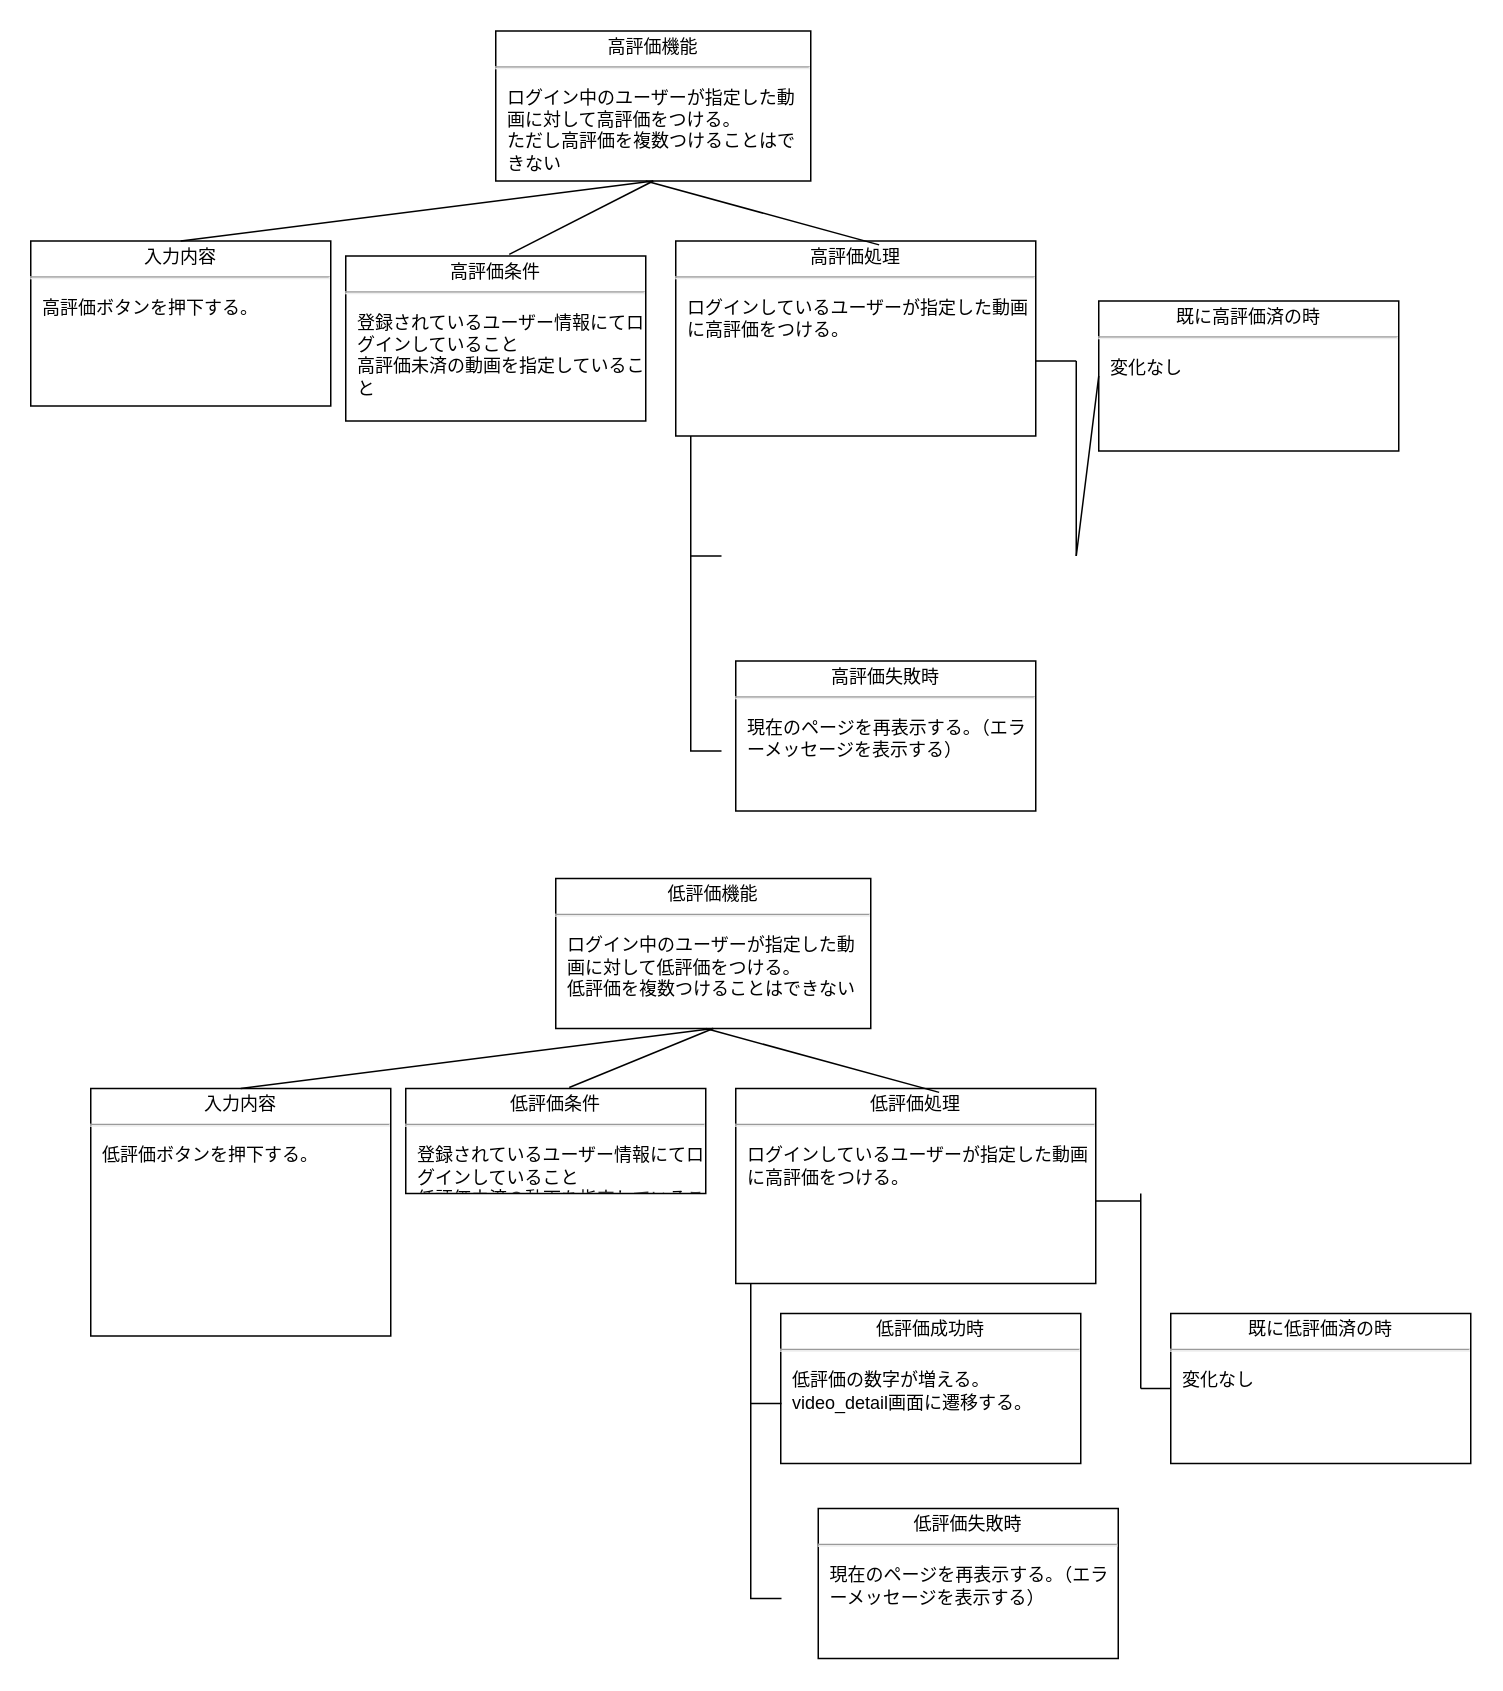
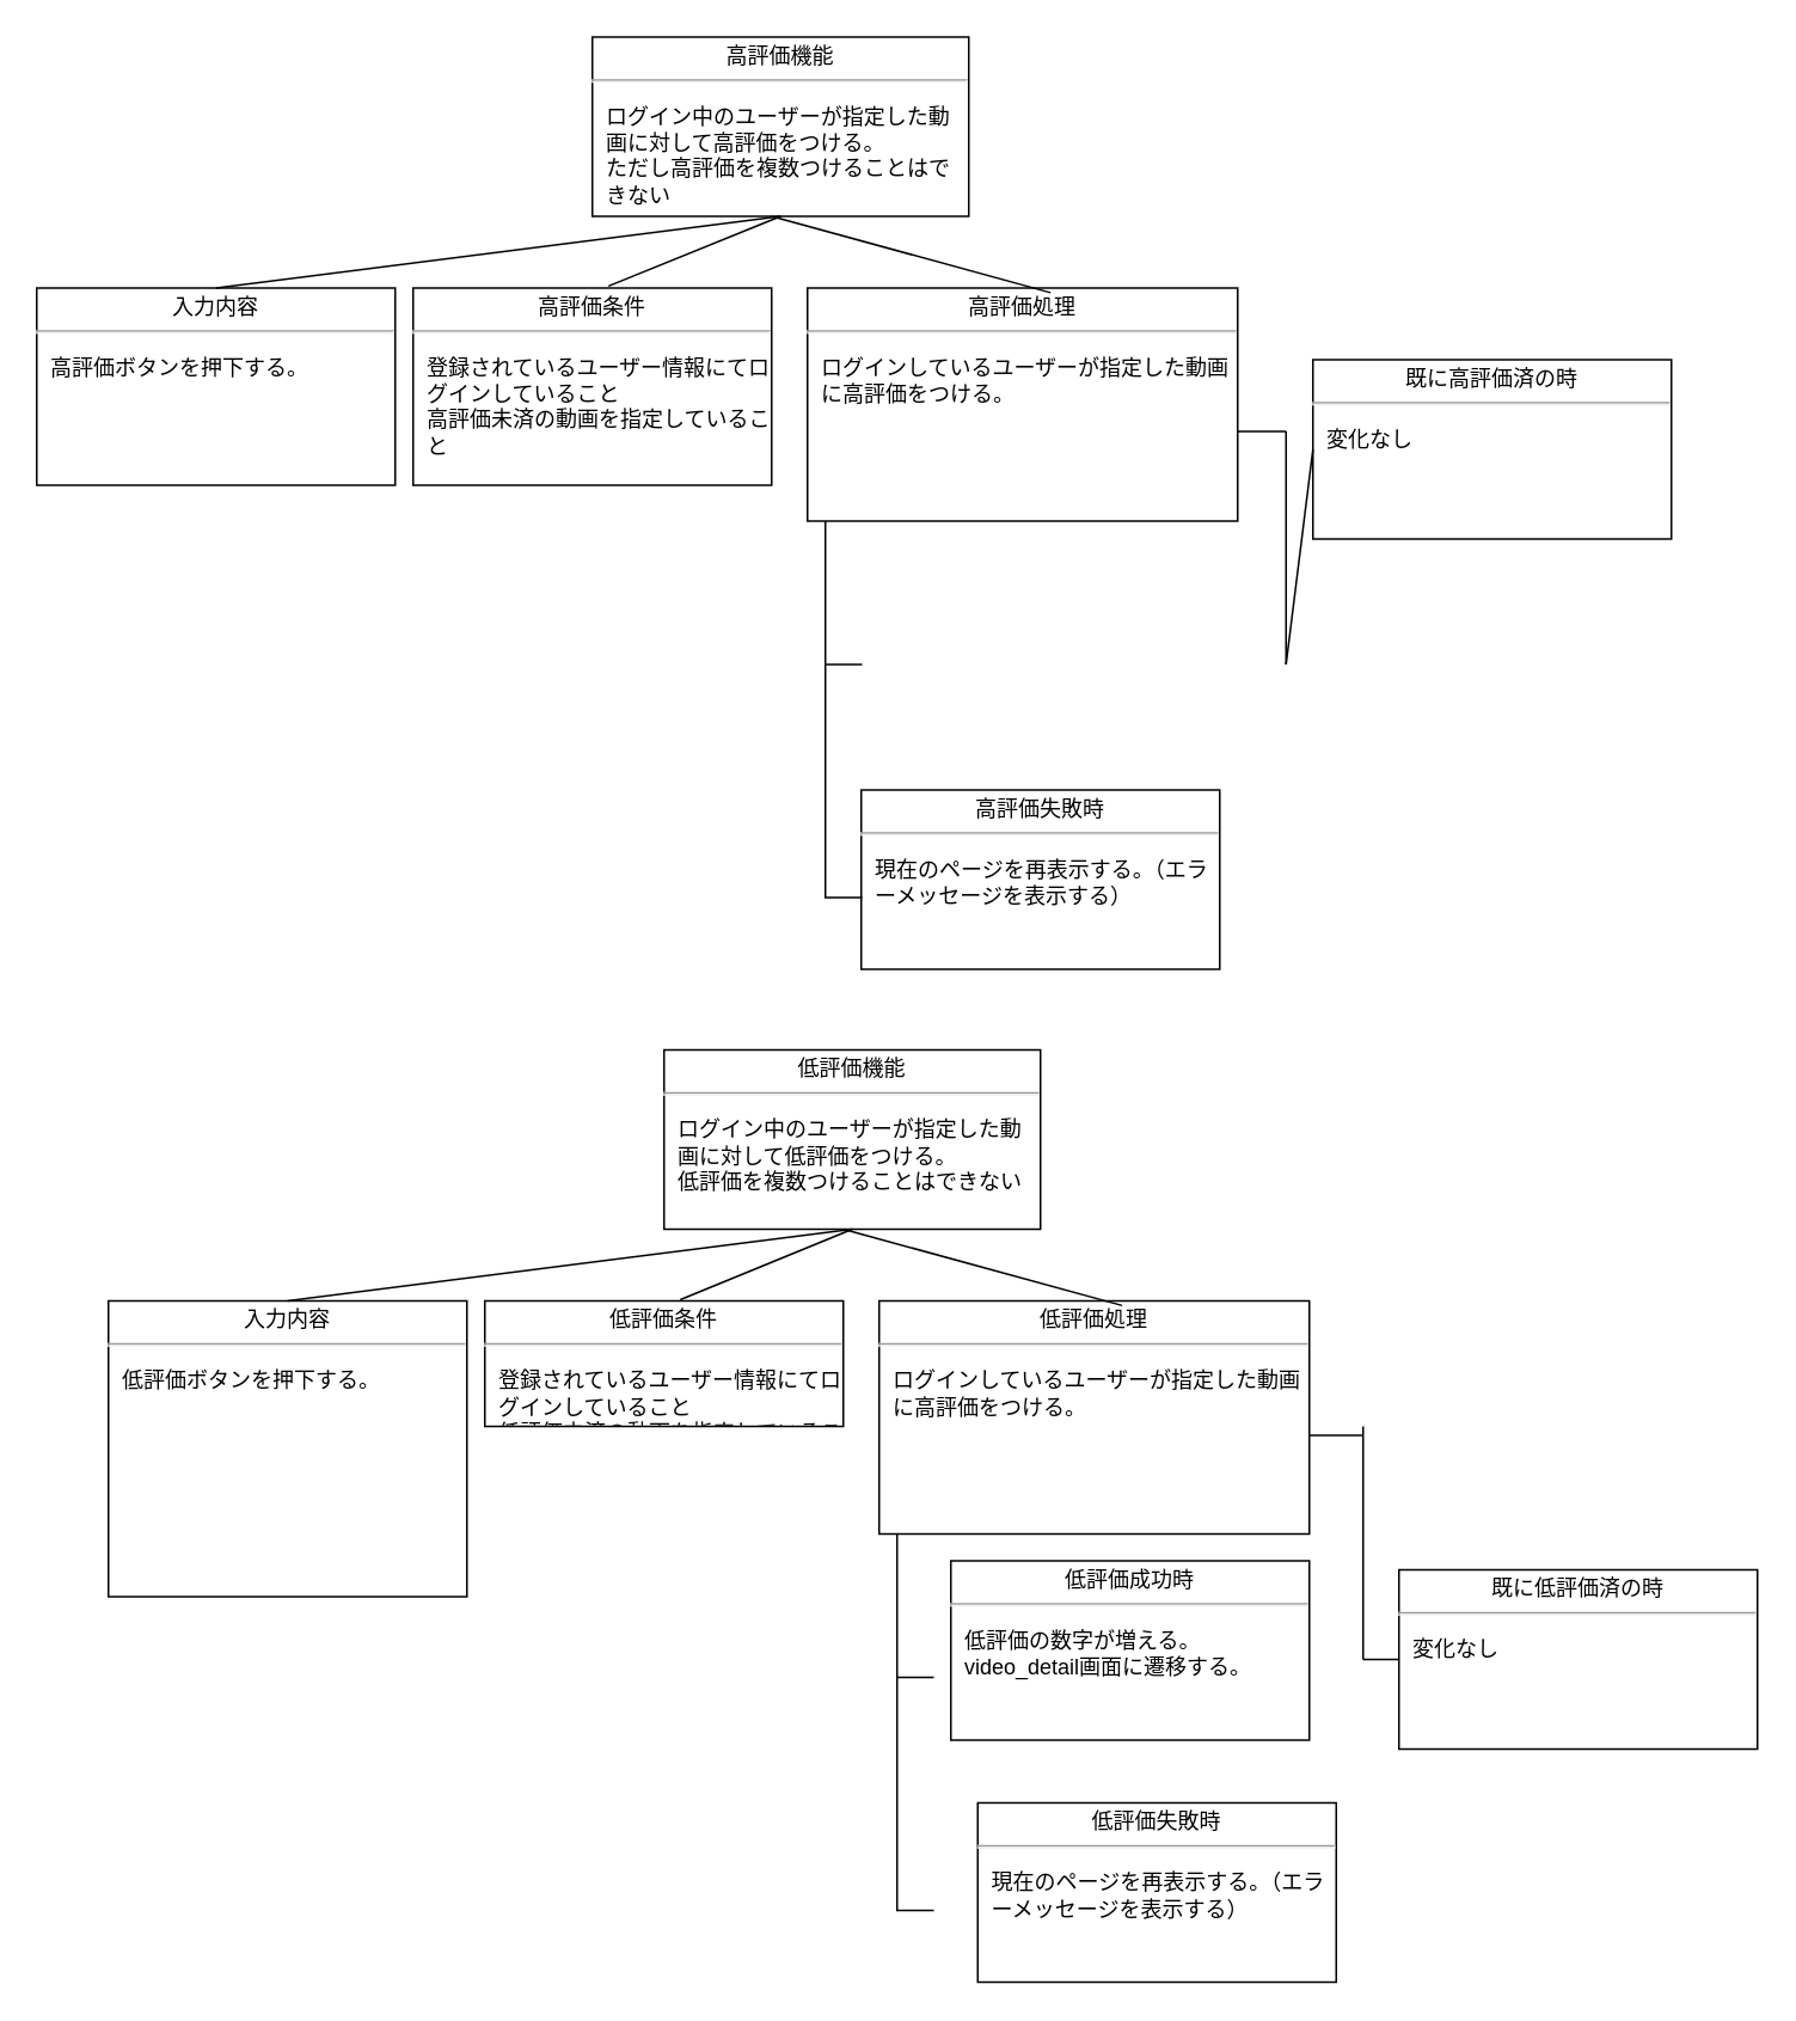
  <mxCell id="0" />
  <mxCell id="1" parent="0" />
  <mxCell id="2" value="&lt;p style=&quot;margin: 0px ; margin-top: 4px ; text-align: center&quot;&gt;高評価機能&lt;/p&gt;&lt;hr&gt;&lt;p&gt;&lt;/p&gt;&lt;p style=&quot;margin: 0px ; margin-left: 8px ; text-align: left&quot;&gt;ログイン中のユーザーが指定した動画に対して高評価をつける。&lt;/p&gt;&lt;p style=&quot;margin: 0px ; margin-left: 8px ; text-align: left&quot;&gt;ただし高評価を複数つけることはできない&lt;/p&gt;" style="shape=rect;overflow=fill;html=1;whiteSpace=wrap;align=center;" parent="1" vertex="1"><mxGeometry x="330" y="20" width="210" height="100" as="geometry" /></mxCell>
  <mxCell id="3" value="&lt;p style=&quot;margin: 0px ; margin-top: 4px ; text-align: center&quot;&gt;高評価処理&lt;/p&gt;&lt;hr&gt;&lt;p&gt;&lt;/p&gt;&lt;p style=&quot;margin: 0px ; margin-left: 8px ; text-align: left&quot;&gt;ログインしているユーザーが指定した動画に高評価をつける。&lt;/p&gt;" style="shape=rect;overflow=fill;html=1;whiteSpace=wrap;align=center;" parent="1" vertex="1"><mxGeometry x="450" y="160" width="240" height="130" as="geometry" /></mxCell>
- <mxCell id="4" value="&lt;p style=&quot;margin: 0px ; margin-top: 4px ; text-align: center&quot;&gt;高評価条件&lt;/p&gt;&lt;hr&gt;&lt;p&gt;&lt;/p&gt;&lt;p style=&quot;margin: 0px ; margin-left: 8px ; text-align: left&quot;&gt;登録されているユーザー情報にてログインしていること&lt;/p&gt;&lt;p style=&quot;margin: 0px ; margin-left: 8px ; text-align: left&quot;&gt;高評価未済の動画&lt;span&gt;を指定していること&lt;/span&gt;&lt;/p&gt;" style="shape=rect;overflow=fill;html=1;whiteSpace=wrap;align=center;" parent="1" vertex="1"><mxGeometry x="230" y="170" width="200" height="110" as="geometry" /></mxCell>
+ <mxCell id="4" value="&lt;p style=&quot;margin: 0px ; margin-top: 4px ; text-align: center&quot;&gt;高評価条件&lt;/p&gt;&lt;hr&gt;&lt;p&gt;&lt;/p&gt;&lt;p style=&quot;margin: 0px ; margin-left: 8px ; text-align: left&quot;&gt;登録されているユーザー情報にてログインしていること&lt;/p&gt;&lt;p style=&quot;margin: 0px ; margin-left: 8px ; text-align: left&quot;&gt;高評価未済の動画&lt;span&gt;を指定していること&lt;/span&gt;&lt;/p&gt;" style="shape=rect;overflow=fill;html=1;whiteSpace=wrap;align=center;" parent="1" vertex="1"><mxGeometry x="230" y="160" width="200" height="110" as="geometry" /></mxCell>
  <mxCell id="5" value="&lt;p style=&quot;margin: 0px ; margin-top: 4px ; text-align: center&quot;&gt;入力内容&lt;/p&gt;&lt;hr&gt;&lt;p&gt;&lt;/p&gt;&lt;p style=&quot;margin: 0px ; margin-left: 8px ; text-align: left&quot;&gt;高評価ボタンを押下する。&lt;/p&gt;" style="shape=rect;overflow=fill;html=1;whiteSpace=wrap;align=center;" parent="1" vertex="1"><mxGeometry x="20" y="160" width="200" height="110" as="geometry" /></mxCell>
- <mxCell id="6" value="&lt;p style=&quot;margin: 0px ; margin-top: 4px ; text-align: center&quot;&gt;高評価失敗時&lt;/p&gt;&lt;hr&gt;&lt;p&gt;&lt;/p&gt;&lt;p style=&quot;margin: 0px ; margin-left: 8px ; text-align: left&quot;&gt;現在のページを再表示する。（エラーメッセージを表示する）&lt;/p&gt;" style="shape=rect;overflow=fill;html=1;whiteSpace=wrap;align=center;" parent="1" vertex="1"><mxGeometry x="490" y="440" width="200" height="100" as="geometry" /></mxCell>
+ <mxCell id="6" value="&lt;p style=&quot;margin: 0px ; margin-top: 4px ; text-align: center&quot;&gt;高評価失敗時&lt;/p&gt;&lt;hr&gt;&lt;p&gt;&lt;/p&gt;&lt;p style=&quot;margin: 0px ; margin-left: 8px ; text-align: left&quot;&gt;現在のページを再表示する。（エラーメッセージを表示する）&lt;/p&gt;" style="shape=rect;overflow=fill;html=1;whiteSpace=wrap;align=center;" parent="1" vertex="1"><mxGeometry x="480" y="440" width="200" height="100" as="geometry" /></mxCell>
  <mxCell id="7" value="" style="endArrow=none;html=1;entryX=0.5;entryY=1;entryDx=0;entryDy=0;exitX=0.5;exitY=0;exitDx=0;exitDy=0;" parent="1" source="5" target="2" edge="1"><mxGeometry width="50" height="50" relative="1" as="geometry"><mxPoint x="460" y="330" as="sourcePoint" /><mxPoint x="510" y="280" as="targetPoint" /></mxGeometry></mxCell>
  <mxCell id="8" value="" style="endArrow=none;html=1;exitX=0.565;exitY=0.02;exitDx=0;exitDy=0;exitPerimeter=0;" parent="1" source="3" edge="1"><mxGeometry width="50" height="50" relative="1" as="geometry"><mxPoint x="460" y="330" as="sourcePoint" /><mxPoint x="430" y="120" as="targetPoint" /></mxGeometry></mxCell>
  <mxCell id="9" value="" style="endArrow=none;html=1;entryX=0.5;entryY=1;entryDx=0;entryDy=0;exitX=0.545;exitY=-0.01;exitDx=0;exitDy=0;exitPerimeter=0;" parent="1" source="4" target="2" edge="1"><mxGeometry width="50" height="50" relative="1" as="geometry"><mxPoint x="460" y="330" as="sourcePoint" /><mxPoint x="510" y="280" as="targetPoint" /></mxGeometry></mxCell>
  <mxCell id="10" value="" style="shape=partialRectangle;whiteSpace=wrap;html=1;bottom=1;right=1;left=1;top=0;fillColor=none;routingCenterX=-0.5;direction=south;" parent="1" vertex="1"><mxGeometry x="460" y="370" width="20" height="130" as="geometry" /></mxCell>
  <mxCell id="11" value="" style="endArrow=none;html=1;exitX=0;exitY=1;exitDx=0;exitDy=0;" parent="1" source="10" edge="1"><mxGeometry width="50" height="50" relative="1" as="geometry"><mxPoint x="460" y="330" as="sourcePoint" /><mxPoint x="460" y="290" as="targetPoint" /></mxGeometry></mxCell>
  <mxCell id="12" value="&lt;p style=&quot;margin: 0px ; margin-top: 4px ; text-align: center&quot;&gt;既に高評価済の時&lt;/p&gt;&lt;hr&gt;&lt;p&gt;&lt;/p&gt;&lt;p style=&quot;margin: 0px ; margin-left: 8px ; text-align: left&quot;&gt;変化なし&lt;/p&gt;" style="shape=rect;overflow=fill;html=1;whiteSpace=wrap;align=center;" parent="1" vertex="1"><mxGeometry x="732" y="200" width="200" height="100" as="geometry" /></mxCell>
  <mxCell id="13" value="" style="endArrow=none;html=1;" parent="1" edge="1"><mxGeometry width="50" height="50" relative="1" as="geometry"><mxPoint x="717" y="370" as="sourcePoint" /><mxPoint x="717" y="240" as="targetPoint" /></mxGeometry></mxCell>
  <mxCell id="14" value="" style="endArrow=none;html=1;" parent="1" edge="1"><mxGeometry width="50" height="50" relative="1" as="geometry"><mxPoint x="690" y="240" as="sourcePoint" /><mxPoint x="717" y="240" as="targetPoint" /></mxGeometry></mxCell>
  <mxCell id="15" value="" style="endArrow=none;html=1;entryX=0;entryY=0.5;entryDx=0;entryDy=0;" parent="1" target="12" edge="1"><mxGeometry width="50" height="50" relative="1" as="geometry"><mxPoint x="717" y="370" as="sourcePoint" /><mxPoint x="727" y="250" as="targetPoint" /></mxGeometry></mxCell>
  <mxCell id="16" value="&lt;p style=&quot;margin: 0px ; margin-top: 4px ; text-align: center&quot;&gt;低評価機能&lt;/p&gt;&lt;hr&gt;&lt;p&gt;&lt;/p&gt;&lt;p style=&quot;margin: 0px ; margin-left: 8px ; text-align: left&quot;&gt;ログイン中のユーザーが指定した動画に対して低評価をつける。&lt;/p&gt;&lt;p style=&quot;margin: 0px ; margin-left: 8px ; text-align: left&quot;&gt;低評価を複数つけることはできない&lt;/p&gt;" style="shape=rect;overflow=fill;html=1;whiteSpace=wrap;align=center;" parent="1" vertex="1"><mxGeometry x="370" y="585" width="210" height="100" as="geometry" /></mxCell>
- <mxCell id="17" value="&lt;p style=&quot;margin: 0px ; margin-top: 4px ; text-align: center&quot;&gt;低評価成功時&lt;/p&gt;&lt;hr&gt;&lt;p&gt;&lt;/p&gt;&lt;p style=&quot;margin: 0px ; margin-left: 8px ; text-align: left&quot;&gt;低評価の数字が増える。&lt;/p&gt;&lt;p style=&quot;margin: 0px ; margin-left: 8px ; text-align: left&quot;&gt;video_detail画面に遷移する。&lt;/p&gt;" style="shape=rect;overflow=fill;html=1;whiteSpace=wrap;align=center;" parent="1" vertex="1"><mxGeometry x="520" y="875" width="200" height="100" as="geometry" /></mxCell>
+ <mxCell id="17" value="&lt;p style=&quot;margin: 0px ; margin-top: 4px ; text-align: center&quot;&gt;低評価成功時&lt;/p&gt;&lt;hr&gt;&lt;p&gt;&lt;/p&gt;&lt;p style=&quot;margin: 0px ; margin-left: 8px ; text-align: left&quot;&gt;低評価の数字が増える。&lt;/p&gt;&lt;p style=&quot;margin: 0px ; margin-left: 8px ; text-align: left&quot;&gt;video_detail画面に遷移する。&lt;/p&gt;" style="shape=rect;overflow=fill;html=1;whiteSpace=wrap;align=center;" parent="1" vertex="1"><mxGeometry x="530" y="870" width="200" height="100" as="geometry" /></mxCell>
  <mxCell id="18" value="&lt;p style=&quot;margin: 0px ; margin-top: 4px ; text-align: center&quot;&gt;低評価処理&lt;/p&gt;&lt;hr&gt;&lt;p&gt;&lt;/p&gt;&lt;p style=&quot;margin: 0px ; margin-left: 8px ; text-align: left&quot;&gt;ログインしているユーザーが指定した動画に高評価をつける。&lt;/p&gt;" style="shape=rect;overflow=fill;html=1;whiteSpace=wrap;align=center;" parent="1" vertex="1"><mxGeometry x="490" y="725" width="240" height="130" as="geometry" /></mxCell>
  <mxCell id="19" value="&lt;p style=&quot;margin: 0px ; margin-top: 4px ; text-align: center&quot;&gt;低評価条件&lt;/p&gt;&lt;hr&gt;&lt;p&gt;&lt;/p&gt;&lt;p style=&quot;margin: 0px ; margin-left: 8px ; text-align: left&quot;&gt;登録されているユーザー情報にてログインしていること&lt;/p&gt;&lt;p style=&quot;margin: 0px ; margin-left: 8px ; text-align: left&quot;&gt;低評価未済の動画&lt;span&gt;を指定していること&lt;/span&gt;&lt;/p&gt;" style="shape=rect;overflow=fill;html=1;whiteSpace=wrap;align=center;" parent="1" vertex="1"><mxGeometry x="270" y="725" width="200" height="70" as="geometry" /></mxCell>
  <mxCell id="20" value="&lt;p style=&quot;margin: 0px ; margin-top: 4px ; text-align: center&quot;&gt;入力内容&lt;/p&gt;&lt;hr&gt;&lt;p&gt;&lt;/p&gt;&lt;p style=&quot;margin: 0px ; margin-left: 8px ; text-align: left&quot;&gt;低評価ボタンを押下する。&lt;/p&gt;" style="shape=rect;overflow=fill;html=1;whiteSpace=wrap;align=center;" parent="1" vertex="1"><mxGeometry x="60" y="725" width="200" height="165" as="geometry" /></mxCell>
  <mxCell id="21" value="&lt;p style=&quot;margin: 0px ; margin-top: 4px ; text-align: center&quot;&gt;低評価失敗時&lt;/p&gt;&lt;hr&gt;&lt;p&gt;&lt;/p&gt;&lt;p style=&quot;margin: 0px ; margin-left: 8px ; text-align: left&quot;&gt;現在のページを再表示する。（エラーメッセージを表示する）&lt;/p&gt;" style="shape=rect;overflow=fill;html=1;whiteSpace=wrap;align=center;" parent="1" vertex="1"><mxGeometry x="545" y="1005" width="200" height="100" as="geometry" /></mxCell>
  <mxCell id="22" value="" style="endArrow=none;html=1;entryX=0.5;entryY=1;entryDx=0;entryDy=0;exitX=0.5;exitY=0;exitDx=0;exitDy=0;" parent="1" source="20" target="16" edge="1"><mxGeometry width="50" height="50" relative="1" as="geometry"><mxPoint x="500" y="895" as="sourcePoint" /><mxPoint x="550" y="845" as="targetPoint" /></mxGeometry></mxCell>
  <mxCell id="23" value="" style="endArrow=none;html=1;exitX=0.565;exitY=0.02;exitDx=0;exitDy=0;exitPerimeter=0;" parent="1" source="18" edge="1"><mxGeometry width="50" height="50" relative="1" as="geometry"><mxPoint x="500" y="895" as="sourcePoint" /><mxPoint x="470" y="685" as="targetPoint" /></mxGeometry></mxCell>
  <mxCell id="24" value="" style="endArrow=none;html=1;entryX=0.5;entryY=1;entryDx=0;entryDy=0;exitX=0.545;exitY=-0.01;exitDx=0;exitDy=0;exitPerimeter=0;" parent="1" source="19" target="16" edge="1"><mxGeometry width="50" height="50" relative="1" as="geometry"><mxPoint x="500" y="895" as="sourcePoint" /><mxPoint x="550" y="845" as="targetPoint" /></mxGeometry></mxCell>
  <mxCell id="25" value="" style="shape=partialRectangle;whiteSpace=wrap;html=1;bottom=1;right=1;left=1;top=0;fillColor=none;routingCenterX=-0.5;direction=south;" parent="1" vertex="1"><mxGeometry x="500" y="935" width="20" height="130" as="geometry" /></mxCell>
  <mxCell id="26" value="" style="endArrow=none;html=1;exitX=0;exitY=1;exitDx=0;exitDy=0;" parent="1" source="25" edge="1"><mxGeometry width="50" height="50" relative="1" as="geometry"><mxPoint x="500" y="895" as="sourcePoint" /><mxPoint x="500" y="855" as="targetPoint" /></mxGeometry></mxCell>
  <mxCell id="27" value="&lt;p style=&quot;margin: 0px ; margin-top: 4px ; text-align: center&quot;&gt;既に低評価済の時&lt;/p&gt;&lt;hr&gt;&lt;p&gt;&lt;/p&gt;&lt;p style=&quot;margin: 0px ; margin-left: 8px ; text-align: left&quot;&gt;変化なし&lt;/p&gt;" style="shape=rect;overflow=fill;html=1;whiteSpace=wrap;align=center;" parent="1" vertex="1"><mxGeometry x="780" y="875" width="200" height="100" as="geometry" /></mxCell>
  <mxCell id="28" value="" style="endArrow=none;html=1;" parent="1" edge="1"><mxGeometry width="50" height="50" relative="1" as="geometry"><mxPoint x="760" y="925" as="sourcePoint" /><mxPoint x="760" y="795" as="targetPoint" /></mxGeometry></mxCell>
  <mxCell id="29" value="" style="endArrow=none;html=1;" parent="1" edge="1"><mxGeometry width="50" height="50" relative="1" as="geometry"><mxPoint x="730" y="800" as="sourcePoint" /><mxPoint x="760" y="800" as="targetPoint" /></mxGeometry></mxCell>
  <mxCell id="30" value="" style="endArrow=none;html=1;entryX=0;entryY=0.5;entryDx=0;entryDy=0;" parent="1" target="27" edge="1"><mxGeometry width="50" height="50" relative="1" as="geometry"><mxPoint x="760" y="925" as="sourcePoint" /><mxPoint x="770" y="805" as="targetPoint" /></mxGeometry></mxCell>
